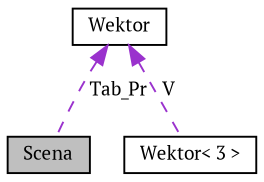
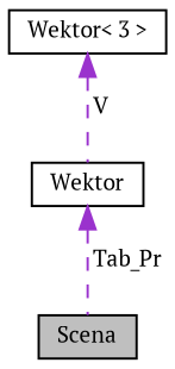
  digraph {
    fontname="PT Serif"
    node [color=black fillcolor=white fontname="PT Serif" fontsize=10 shape=record style=filled]
    edge [color=darkorchid3 dir=back fontname="PT Serif" fontsize=10 labelfontname=Helvetica labelfontsize=10 style=dashed]
    n1 [fillcolor=grey75 fontcolor=black height=0.2 label=Scena width=0.4]
    n2 [height=0.2 label=Wektor width=0.4]
    n3 [height=0.2 label="Wektor\< 3 \>" width=0.4]
    n2 -> n1 [label=" Tab_Pr"]
-   n2 -> n3 [label=" V"]
+   n3 -> n2 [label=" V"]
  }
